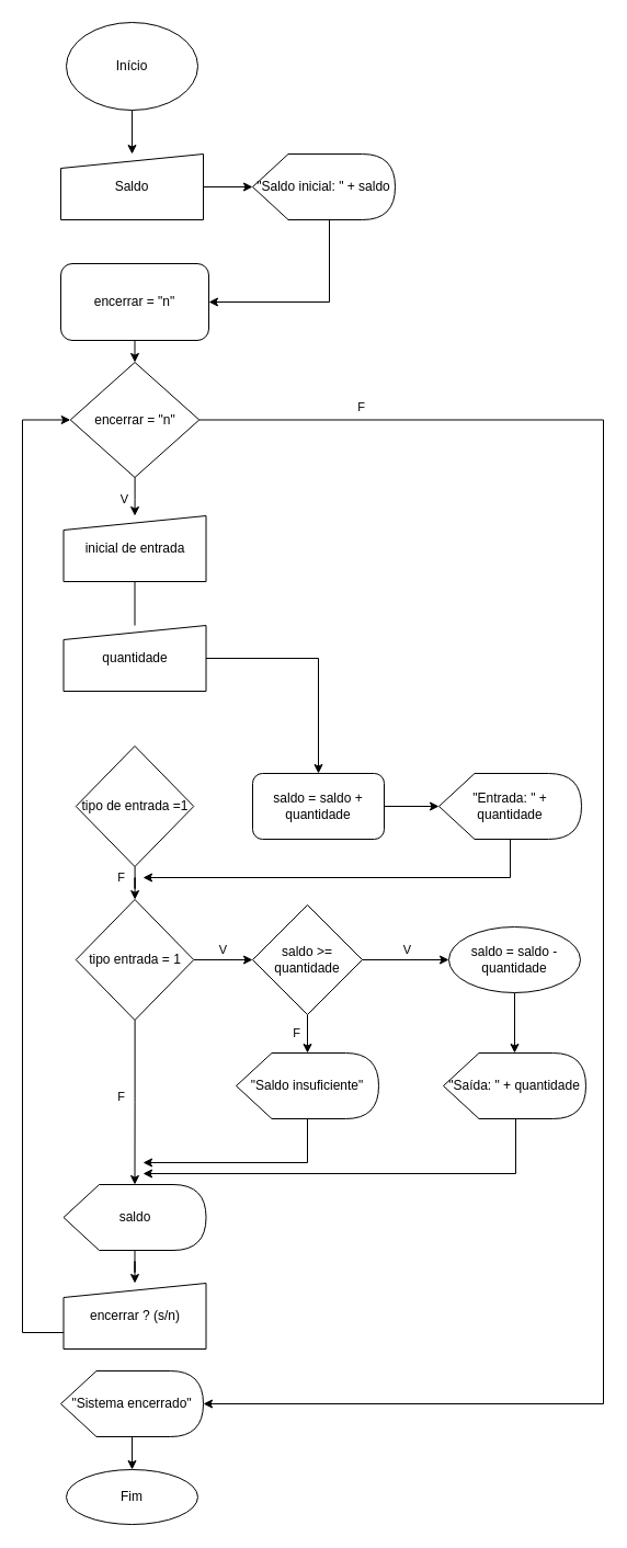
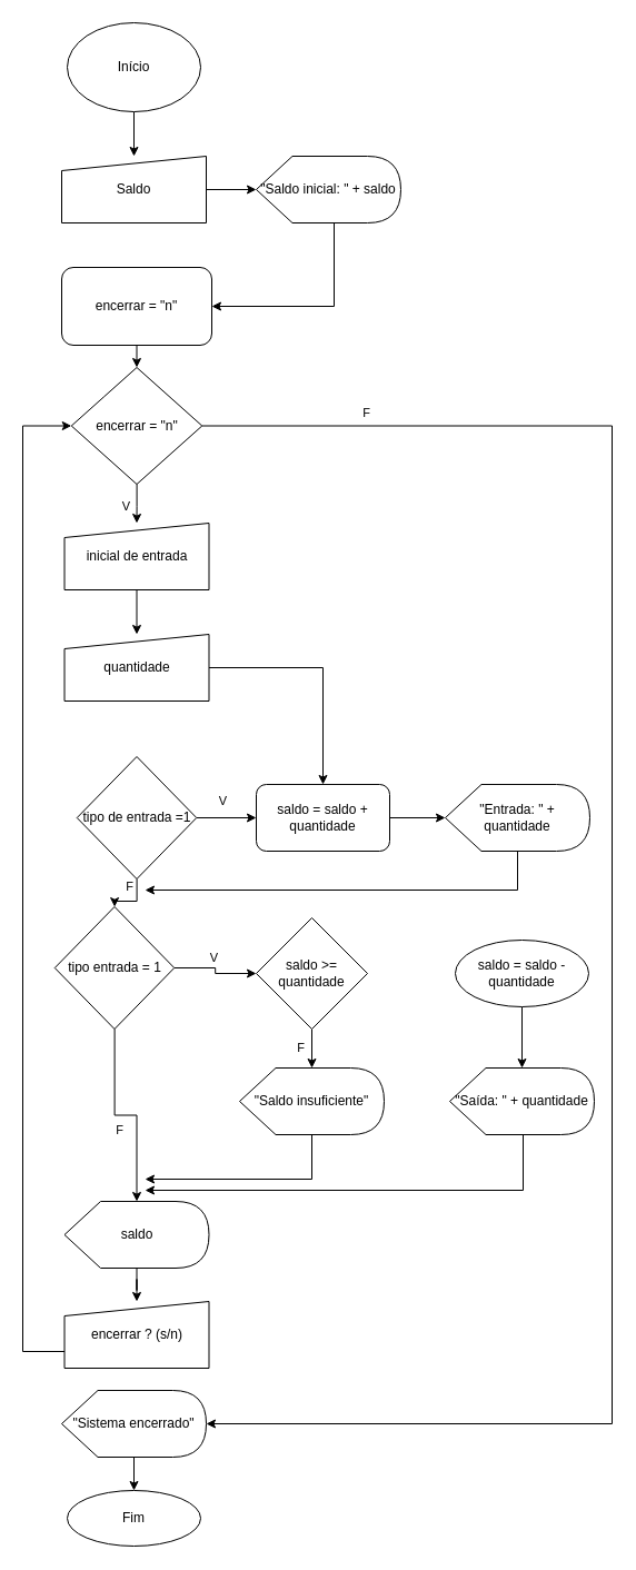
  <mxCell id="0" />
  <mxCell id="1" parent="0" />
  <mxCell id="2" value="" style="edgeStyle=orthogonalEdgeStyle;rounded=0;orthogonalLoop=1;jettySize=auto;html=1;" edge="1" parent="1" source="3" target="5"><mxGeometry relative="1" as="geometry" /></mxCell>
  <mxCell id="3" value="Início" style="ellipse;whiteSpace=wrap;html=1;" vertex="1" parent="1"><mxGeometry x="60" y="20" width="120" height="80" as="geometry" /></mxCell>
  <mxCell id="4" value="" style="edgeStyle=orthogonalEdgeStyle;rounded=0;orthogonalLoop=1;jettySize=auto;html=1;" edge="1" parent="1" source="5" target="7"><mxGeometry relative="1" as="geometry" /></mxCell>
  <mxCell id="5" value="Saldo" style="shape=manualInput;whiteSpace=wrap;html=1;size=13;" vertex="1" parent="1"><mxGeometry x="55" y="140" width="130" height="60" as="geometry" /></mxCell>
  <mxCell id="6" value="" style="edgeStyle=orthogonalEdgeStyle;rounded=0;orthogonalLoop=1;jettySize=auto;html=1;" edge="1" parent="1" source="7" target="9"><mxGeometry relative="1" as="geometry"><Array as="points"><mxPoint x="300" y="275" /></Array></mxGeometry></mxCell>
  <mxCell id="7" value="&quot;Saldo inicial: &quot; + saldo" style="shape=display;whiteSpace=wrap;html=1;" vertex="1" parent="1"><mxGeometry x="230" y="140" width="130" height="60" as="geometry" /></mxCell>
  <mxCell id="8" value="" style="edgeStyle=orthogonalEdgeStyle;rounded=0;orthogonalLoop=1;jettySize=auto;html=1;" edge="1" parent="1" source="9" target="13"><mxGeometry relative="1" as="geometry" /></mxCell>
  <mxCell id="9" value="encerrar = &quot;n&quot;" style="rounded=1;whiteSpace=wrap;html=1;" vertex="1" parent="1"><mxGeometry x="55" y="240" width="135" height="70" as="geometry" /></mxCell>
  <mxCell id="10" value="V" style="edgeStyle=orthogonalEdgeStyle;rounded=0;orthogonalLoop=1;jettySize=auto;html=1;" edge="1" parent="1" source="13" target="17"><mxGeometry x="0.147" y="-12" relative="1" as="geometry"><mxPoint x="2" as="offset" /></mxGeometry></mxCell>
  <mxCell id="11" style="edgeStyle=orthogonalEdgeStyle;rounded=0;orthogonalLoop=1;jettySize=auto;html=1;exitX=1;exitY=0.5;exitDx=0;exitDy=0;entryX=1;entryY=0.5;entryDx=0;entryDy=0;entryPerimeter=0;" edge="1" parent="1" source="13" target="44"><mxGeometry relative="1" as="geometry"><mxPoint x="550" y="1280" as="targetPoint" /><Array as="points"><mxPoint x="550" y="383" /><mxPoint x="550" y="1280" /></Array></mxGeometry></mxCell>
  <mxCell id="12" value="F" style="edgeLabel;html=1;align=center;verticalAlign=middle;resizable=0;points=[];" vertex="1" connectable="0" parent="11"><mxGeometry x="-0.82" y="1" relative="1" as="geometry"><mxPoint y="-11" as="offset" /></mxGeometry></mxCell>
  <mxCell id="13" value="encerrar = &quot;n&quot;" style="rhombus;whiteSpace=wrap;html=1;rounded=1;arcSize=0;" vertex="1" parent="1"><mxGeometry x="63.75" y="330" width="117.5" height="105" as="geometry" /></mxCell>
  <mxCell id="14" value="" style="edgeStyle=orthogonalEdgeStyle;rounded=0;orthogonalLoop=1;jettySize=auto;html=1;" edge="1" parent="1" source="15" target="22"><mxGeometry relative="1" as="geometry" /></mxCell>
  <mxCell id="15" value="quantidade" style="shape=manualInput;whiteSpace=wrap;html=1;size=13;" vertex="1" parent="1"><mxGeometry x="57.5" y="570" width="130" height="60" as="geometry" /></mxCell>
- <mxCell id="16" value="" style="edgeStyle=orthogonalEdgeStyle;rounded=0;orthogonalLoop=1;jettySize=auto;html=1;endArrow=none;" edge="1" parent="1" source="17" target="15"><mxGeometry relative="1" as="geometry" /></mxCell>
+ <mxCell id="16" value="" style="edgeStyle=orthogonalEdgeStyle;rounded=0;orthogonalLoop=1;jettySize=auto;html=1;" edge="1" parent="1" source="17" target="15"><mxGeometry relative="1" as="geometry" /></mxCell>
  <mxCell id="17" value="inicial de entrada" style="shape=manualInput;whiteSpace=wrap;html=1;size=13;" vertex="1" parent="1"><mxGeometry x="57.5" y="470" width="130" height="60" as="geometry" /></mxCell>
+ <mxCell id="18" value="V" style="edgeStyle=orthogonalEdgeStyle;rounded=0;orthogonalLoop=1;jettySize=auto;html=1;" edge="1" parent="1" source="20" target="22"><mxGeometry x="-0.116" y="15" relative="1" as="geometry"><mxPoint as="offset" /></mxGeometry></mxCell>
  <mxCell id="19" value="F" style="edgeStyle=orthogonalEdgeStyle;rounded=0;orthogonalLoop=1;jettySize=auto;html=1;" edge="1" parent="1" source="20" target="28"><mxGeometry x="0.199" y="-13" relative="1" as="geometry"><mxPoint as="offset" /></mxGeometry></mxCell>
  <mxCell id="20" value="tipo de entrada =1" style="rhombus;whiteSpace=wrap;html=1;" vertex="1" parent="1"><mxGeometry x="68.75" y="680" width="107.5" height="110" as="geometry" /></mxCell>
  <mxCell id="21" value="" style="edgeStyle=orthogonalEdgeStyle;rounded=0;orthogonalLoop=1;jettySize=auto;html=1;" edge="1" parent="1" source="22" target="24"><mxGeometry relative="1" as="geometry" /></mxCell>
  <mxCell id="22" value="saldo = saldo + quantidade" style="rounded=1;whiteSpace=wrap;html=1;" vertex="1" parent="1"><mxGeometry x="230" y="705" width="120" height="60" as="geometry" /></mxCell>
  <mxCell id="23" style="edgeStyle=orthogonalEdgeStyle;rounded=0;orthogonalLoop=1;jettySize=auto;html=1;entryX=1;entryY=0.5;entryDx=0;entryDy=0;entryPerimeter=0;" edge="1" parent="1" source="24"><mxGeometry relative="1" as="geometry"><mxPoint x="130" y="800" as="targetPoint" /><Array as="points"><mxPoint x="465" y="800" /></Array></mxGeometry></mxCell>
  <mxCell id="24" value="&quot;Entrada: &quot; + quantidade" style="shape=display;whiteSpace=wrap;html=1;" vertex="1" parent="1"><mxGeometry x="400" y="705" width="130" height="60" as="geometry" /></mxCell>
  <mxCell id="25" value="F" style="edgeStyle=orthogonalEdgeStyle;rounded=0;orthogonalLoop=1;jettySize=auto;html=1;" edge="1" parent="1" source="28" target="30"><mxGeometry x="-0.067" y="-13" relative="1" as="geometry"><mxPoint as="offset" /></mxGeometry></mxCell>
  <mxCell id="26" value="" style="edgeStyle=orthogonalEdgeStyle;rounded=0;orthogonalLoop=1;jettySize=auto;html=1;" edge="1" parent="1" source="28" target="38"><mxGeometry relative="1" as="geometry" /></mxCell>
  <mxCell id="27" value="V" style="edgeLabel;html=1;align=center;verticalAlign=middle;resizable=0;points=[];" vertex="1" connectable="0" parent="26"><mxGeometry x="-0.234" y="2" relative="1" as="geometry"><mxPoint x="5" y="-8" as="offset" /></mxGeometry></mxCell>
- <mxCell id="28" value="tipo entrada = 1" style="rhombus;whiteSpace=wrap;html=1;" vertex="1" parent="1"><mxGeometry x="68.75" y="820" width="107.5" height="110" as="geometry" /></mxCell>
+ <mxCell id="28" value="tipo entrada = 1" style="rhombus;whiteSpace=wrap;html=1;" vertex="1" parent="1"><mxGeometry x="48.75" y="815" width="107.5" height="110" as="geometry" /></mxCell>
  <mxCell id="29" value="" style="edgeStyle=orthogonalEdgeStyle;rounded=0;orthogonalLoop=1;jettySize=auto;html=1;" edge="1" parent="1" source="30" target="42"><mxGeometry relative="1" as="geometry" /></mxCell>
  <mxCell id="30" value="saldo" style="shape=display;whiteSpace=wrap;html=1;" vertex="1" parent="1"><mxGeometry x="57.5" y="1080" width="130" height="60" as="geometry" /></mxCell>
  <mxCell id="31" value="" style="edgeStyle=orthogonalEdgeStyle;rounded=0;orthogonalLoop=1;jettySize=auto;html=1;" edge="1" parent="1" source="32"><mxGeometry relative="1" as="geometry"><mxPoint x="130" y="1070" as="targetPoint" /><Array as="points"><mxPoint x="470" y="1070" /></Array></mxGeometry></mxCell>
  <mxCell id="32" value="&quot;Saída: &quot; + quantidade" style="shape=display;whiteSpace=wrap;html=1;" vertex="1" parent="1"><mxGeometry x="404" y="960" width="130" height="60" as="geometry" /></mxCell>
  <mxCell id="33" value="" style="edgeStyle=orthogonalEdgeStyle;rounded=0;orthogonalLoop=1;jettySize=auto;html=1;" edge="1" parent="1" source="34"><mxGeometry relative="1" as="geometry"><mxPoint x="130" y="1060" as="targetPoint" /><Array as="points"><mxPoint x="280" y="1060" /></Array></mxGeometry></mxCell>
  <mxCell id="34" value="&quot;Saldo insuficiente&quot;" style="shape=display;whiteSpace=wrap;html=1;" vertex="1" parent="1"><mxGeometry x="215" y="960" width="130" height="60" as="geometry" /></mxCell>
- <mxCell id="35" value="" style="edgeStyle=orthogonalEdgeStyle;rounded=0;orthogonalLoop=1;jettySize=auto;html=1;" edge="1" parent="1" source="38" target="40"><mxGeometry relative="1" as="geometry" /></mxCell>
- <mxCell id="36" value="V" style="edgeLabel;html=1;align=center;verticalAlign=middle;resizable=0;points=[];" vertex="1" connectable="0" parent="35"><mxGeometry x="0.24" relative="1" as="geometry"><mxPoint x="-9" y="-10" as="offset" /></mxGeometry></mxCell>
  <mxCell id="37" value="F" style="edgeStyle=orthogonalEdgeStyle;rounded=0;orthogonalLoop=1;jettySize=auto;html=1;" edge="1" parent="1" source="38" target="34"><mxGeometry x="0.2" y="-10" relative="1" as="geometry"><mxPoint as="offset" /></mxGeometry></mxCell>
  <mxCell id="38" value="saldo &amp;gt;= quantidade" style="rhombus;whiteSpace=wrap;html=1;" vertex="1" parent="1"><mxGeometry x="230" y="825" width="100" height="100" as="geometry" /></mxCell>
  <mxCell id="39" value="" style="edgeStyle=orthogonalEdgeStyle;rounded=0;orthogonalLoop=1;jettySize=auto;html=1;" edge="1" parent="1" source="40" target="32"><mxGeometry relative="1" as="geometry" /></mxCell>
  <mxCell id="40" value="saldo = saldo - quantidade" style="ellipse;whiteSpace=wrap;html=1;" vertex="1" parent="1"><mxGeometry x="409" y="845" width="120" height="60" as="geometry" /></mxCell>
  <mxCell id="41" style="edgeStyle=orthogonalEdgeStyle;rounded=0;orthogonalLoop=1;jettySize=auto;html=1;exitX=0;exitY=0.75;exitDx=0;exitDy=0;entryX=0;entryY=0.5;entryDx=0;entryDy=0;" edge="1" parent="1" source="42" target="13"><mxGeometry relative="1" as="geometry"><mxPoint x="30" y="370" as="targetPoint" /><Array as="points"><mxPoint x="20" y="1215" /><mxPoint x="20" y="383" /></Array></mxGeometry></mxCell>
  <mxCell id="42" value="encerrar ? (s/n)" style="shape=manualInput;whiteSpace=wrap;html=1;size=13;" vertex="1" parent="1"><mxGeometry x="57.5" y="1170" width="130" height="60" as="geometry" /></mxCell>
  <mxCell id="43" value="" style="edgeStyle=orthogonalEdgeStyle;rounded=0;orthogonalLoop=1;jettySize=auto;html=1;" edge="1" parent="1" source="44" target="45"><mxGeometry relative="1" as="geometry" /></mxCell>
  <mxCell id="44" value="&quot;Sistema encerrado&quot;" style="shape=display;whiteSpace=wrap;html=1;" vertex="1" parent="1"><mxGeometry x="55" y="1250" width="130" height="60" as="geometry" /></mxCell>
  <mxCell id="45" value="Fim" style="ellipse;whiteSpace=wrap;html=1;" vertex="1" parent="1"><mxGeometry x="60" y="1340" width="120" height="50" as="geometry" /></mxCell>
